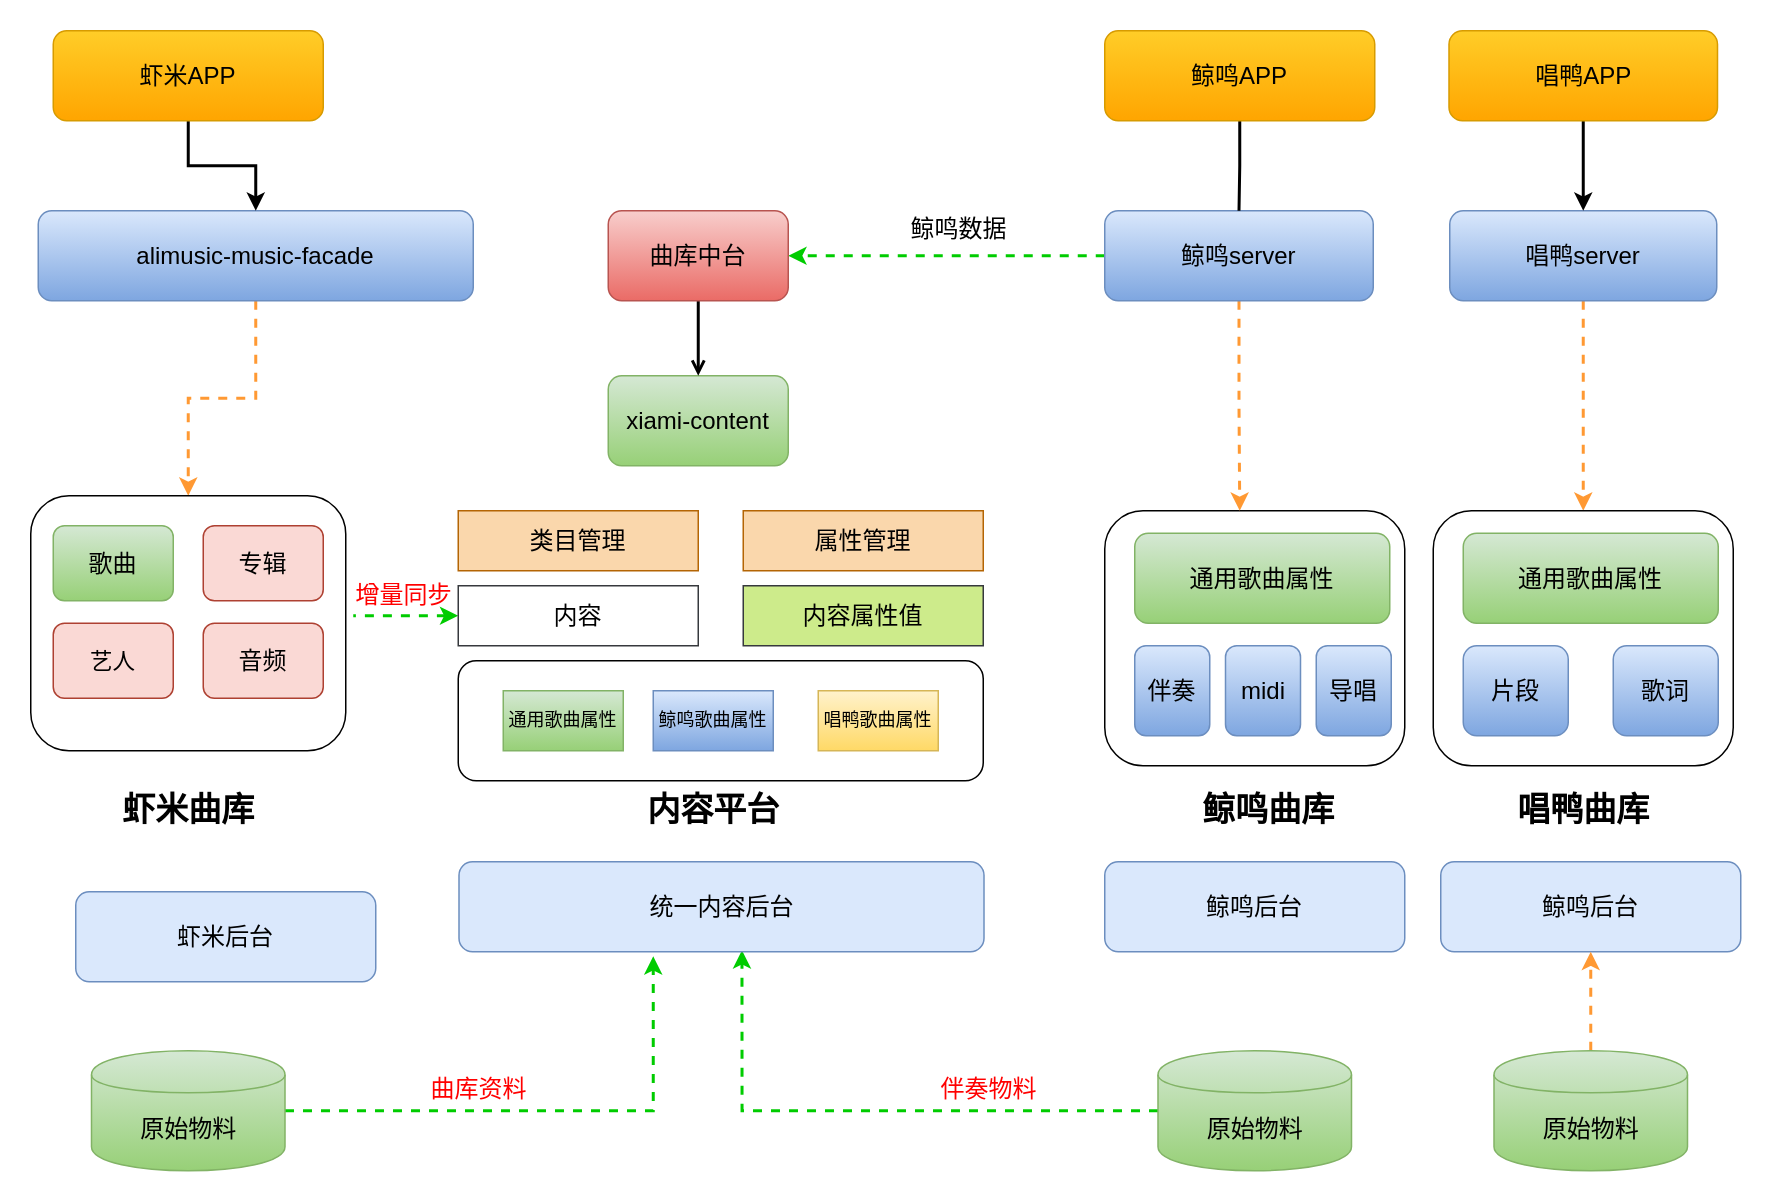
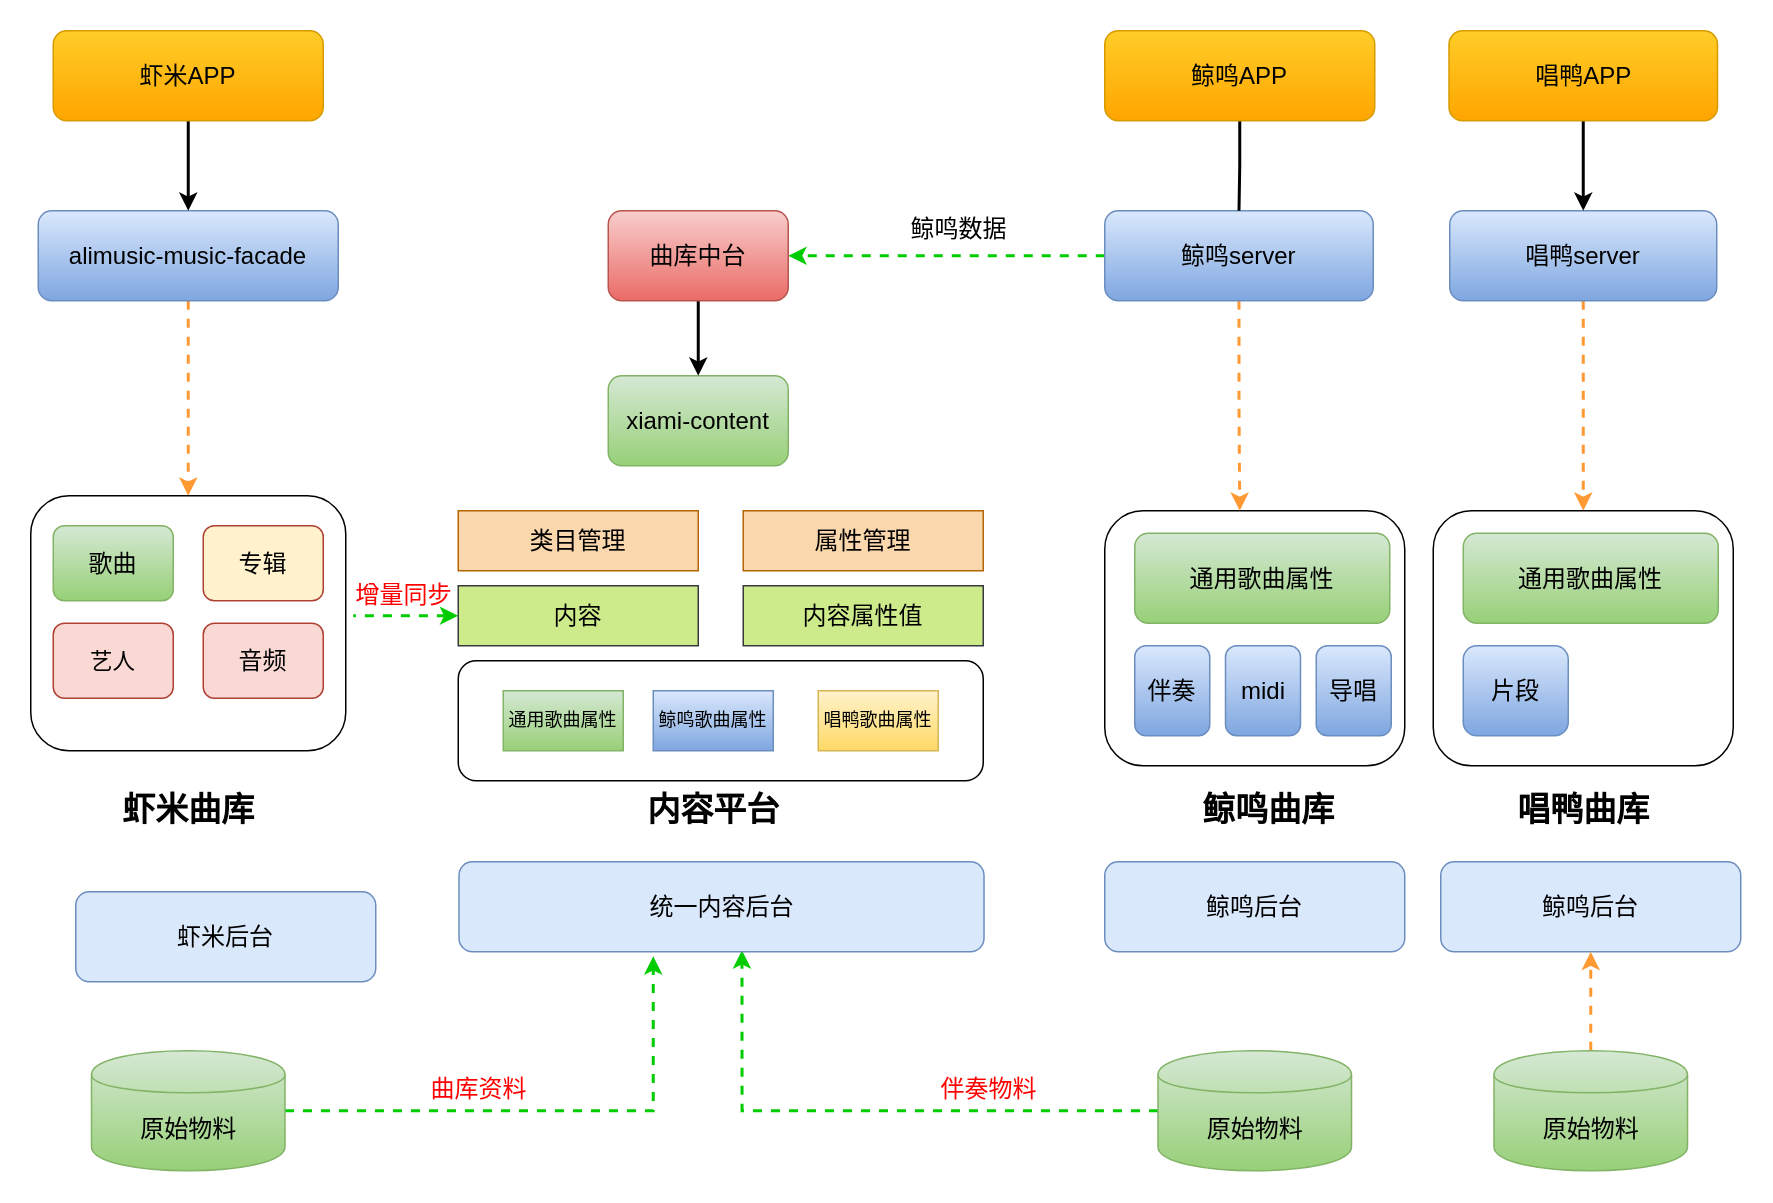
  <mxCell id="0" />
  <mxCell id="1" parent="0" />
  <mxCell id="2" style="edgeStyle=orthogonalEdgeStyle;rounded=0;orthogonalLoop=1;jettySize=auto;html=1;exitX=0.5;exitY=1;exitDx=0;exitDy=0;strokeColor=#FF9933;strokeWidth=2;dashed=1;" parent="1" source="3" target="6" edge="1"><mxGeometry relative="1" as="geometry" /></mxCell>
- <mxCell id="3" value="alimusic-music-facade" style="rounded=1;whiteSpace=wrap;html=1;fillColor=#dae8fc;strokeColor=#6c8ebf;gradientColor=#7ea6e0;fontSize=16;" parent="1" vertex="1"><mxGeometry x="25" y="140" width="290" height="60" as="geometry" /></mxCell>
+ <mxCell id="3" value="alimusic-music-facade" style="rounded=1;whiteSpace=wrap;html=1;fillColor=#dae8fc;strokeColor=#6c8ebf;gradientColor=#7ea6e0;fontSize=16;" parent="1" vertex="1"><mxGeometry x="25" y="140" width="200" height="60" as="geometry" /></mxCell>
  <mxCell id="4" value="xiami-content" style="rounded=1;whiteSpace=wrap;html=1;gradientColor=#97d077;fillColor=#d5e8d4;strokeColor=#82b366;fontSize=16;" parent="1" vertex="1"><mxGeometry x="405" y="250" width="120" height="60" as="geometry" /></mxCell>
  <mxCell id="5" value="" style="group;fontSize=16;" parent="1" vertex="1" connectable="0"><mxGeometry x="20" y="330" width="210" height="170" as="geometry" /></mxCell>
  <mxCell id="6" value="" style="rounded=1;whiteSpace=wrap;html=1;" parent="5" vertex="1"><mxGeometry width="210" height="170" as="geometry" /></mxCell>
  <mxCell id="7" value="歌曲" style="rounded=1;whiteSpace=wrap;html=1;gradientColor=#97d077;fillColor=#d5e8d4;strokeColor=#82b366;fontSize=16;" parent="5" vertex="1"><mxGeometry x="15" y="20" width="80" height="50" as="geometry" /></mxCell>
- <mxCell id="8" value="专辑" style="rounded=1;whiteSpace=wrap;html=1;fillColor=#fad9d5;strokeColor=#ae4132;fontSize=16;" parent="5" vertex="1"><mxGeometry x="115" y="20" width="80" height="50" as="geometry" /></mxCell>
+ <mxCell id="8" value="专辑" style="rounded=1;whiteSpace=wrap;html=1;fillColor=#fff2cc;strokeColor=#ae4132;fontSize=16;" parent="5" vertex="1"><mxGeometry x="115" y="20" width="80" height="50" as="geometry" /></mxCell>
  <mxCell id="9" value="艺人" style="rounded=1;whiteSpace=wrap;html=1;fillColor=#fad9d5;strokeColor=#ae4132;fontSize=15;" parent="5" vertex="1"><mxGeometry x="15" y="85" width="80" height="50" as="geometry" /></mxCell>
  <mxCell id="10" value="音频" style="rounded=1;whiteSpace=wrap;html=1;fillColor=#fad9d5;strokeColor=#ae4132;fontSize=16;" parent="5" vertex="1"><mxGeometry x="115" y="85" width="80" height="50" as="geometry" /></mxCell>
  <mxCell id="11" value="" style="group" parent="1" vertex="1" connectable="0"><mxGeometry x="736" y="340" width="200" height="170" as="geometry" /></mxCell>
  <mxCell id="12" value="" style="rounded=1;whiteSpace=wrap;html=1;" parent="11" vertex="1"><mxGeometry width="200" height="170" as="geometry" /></mxCell>
  <mxCell id="13" value="通用歌曲属性" style="rounded=1;whiteSpace=wrap;html=1;gradientColor=#97d077;fillColor=#d5e8d4;strokeColor=#82b366;fontSize=16;" parent="11" vertex="1"><mxGeometry x="20" y="15" width="170" height="60" as="geometry" /></mxCell>
  <mxCell id="14" value="伴奏" style="rounded=1;whiteSpace=wrap;html=1;gradientColor=#7ea6e0;fillColor=#dae8fc;strokeColor=#6c8ebf;fontSize=16;" parent="11" vertex="1"><mxGeometry x="20" y="90" width="50" height="60" as="geometry" /></mxCell>
  <mxCell id="15" value="midi" style="rounded=1;whiteSpace=wrap;html=1;gradientColor=#7ea6e0;fillColor=#dae8fc;strokeColor=#6c8ebf;fontSize=16;" parent="11" vertex="1"><mxGeometry x="80.5" y="90" width="50" height="60" as="geometry" /></mxCell>
  <mxCell id="16" value="导唱" style="rounded=1;whiteSpace=wrap;html=1;gradientColor=#7ea6e0;fillColor=#dae8fc;strokeColor=#6c8ebf;fontSize=16;" parent="11" vertex="1"><mxGeometry x="141" y="90" width="50" height="60" as="geometry" /></mxCell>
  <mxCell id="17" value="鲸鸣曲库" style="text;html=1;strokeColor=none;fillColor=none;align=center;verticalAlign=middle;whiteSpace=wrap;rounded=0;fontSize=22;fontStyle=1" parent="1" vertex="1"><mxGeometry x="796" y="530" width="99" height="20" as="geometry" /></mxCell>
  <mxCell id="18" style="edgeStyle=orthogonalEdgeStyle;rounded=0;orthogonalLoop=1;jettySize=auto;html=1;exitX=0.5;exitY=1;exitDx=0;exitDy=0;entryX=0.45;entryY=0;entryDx=0;entryDy=0;entryPerimeter=0;fontSize=22;dashed=1;strokeWidth=2;strokeColor=#FF9933;" parent="1" source="20" target="12" edge="1"><mxGeometry relative="1" as="geometry" /></mxCell>
  <mxCell id="19" style="edgeStyle=orthogonalEdgeStyle;rounded=0;orthogonalLoop=1;jettySize=auto;html=1;exitX=0;exitY=0.5;exitDx=0;exitDy=0;dashed=1;strokeColor=#00CC00;strokeWidth=2;fontSize=22;fontColor=#00CC00;" parent="1" source="20" target="22" edge="1"><mxGeometry relative="1" as="geometry" /></mxCell>
  <mxCell id="20" value="鲸鸣server" style="rounded=1;whiteSpace=wrap;html=1;fillColor=#dae8fc;strokeColor=#6c8ebf;gradientColor=#7ea6e0;fontSize=16;" parent="1" vertex="1"><mxGeometry x="736" y="140" width="179" height="60" as="geometry" /></mxCell>
- <mxCell id="21" style="edgeStyle=orthogonalEdgeStyle;rounded=0;orthogonalLoop=1;jettySize=auto;html=1;exitX=0.5;exitY=1;exitDx=0;exitDy=0;strokeWidth=2;endArrow=open;" parent="1" source="22" target="4" edge="1"><mxGeometry relative="1" as="geometry" /></mxCell>
+ <mxCell id="21" style="edgeStyle=orthogonalEdgeStyle;rounded=0;orthogonalLoop=1;jettySize=auto;html=1;exitX=0.5;exitY=1;exitDx=0;exitDy=0;strokeWidth=2;" parent="1" source="22" target="4" edge="1"><mxGeometry relative="1" as="geometry" /></mxCell>
  <mxCell id="22" value="曲库中台" style="rounded=1;whiteSpace=wrap;html=1;fillColor=#f8cecc;strokeColor=#b85450;gradientColor=#ea6b66;fontSize=16;" parent="1" vertex="1"><mxGeometry x="405" y="140" width="120" height="60" as="geometry" /></mxCell>
  <mxCell id="23" style="edgeStyle=orthogonalEdgeStyle;rounded=0;orthogonalLoop=1;jettySize=auto;html=1;exitX=0.5;exitY=1;exitDx=0;exitDy=0;strokeWidth=2;endArrow=none;" parent="1" source="24" target="20" edge="1"><mxGeometry relative="1" as="geometry" /></mxCell>
  <mxCell id="24" value="鲸鸣APP" style="rounded=1;whiteSpace=wrap;html=1;fillColor=#ffcd28;strokeColor=#d79b00;gradientColor=#ffa500;fontSize=16;" parent="1" vertex="1"><mxGeometry x="736" width="180" height="60" as="geometry" y="20" /></mxCell>
  <mxCell id="25" style="edgeStyle=orthogonalEdgeStyle;rounded=0;orthogonalLoop=1;jettySize=auto;html=1;exitX=0.5;exitY=1;exitDx=0;exitDy=0;entryX=0.5;entryY=0;entryDx=0;entryDy=0;fontSize=22;strokeWidth=2;strokeColor=#FF9933;dashed=1;" parent="1" source="26" target="30" edge="1"><mxGeometry relative="1" as="geometry" /></mxCell>
  <mxCell id="26" value="唱鸭server" style="rounded=1;whiteSpace=wrap;html=1;fillColor=#dae8fc;strokeColor=#6c8ebf;gradientColor=#7ea6e0;fontSize=16;" parent="1" vertex="1"><mxGeometry x="966" y="140" width="178" height="60" as="geometry" /></mxCell>
  <mxCell id="27" style="edgeStyle=orthogonalEdgeStyle;rounded=0;orthogonalLoop=1;jettySize=auto;html=1;exitX=0.5;exitY=1;exitDx=0;exitDy=0;strokeWidth=2;" parent="1" source="28" target="26" edge="1"><mxGeometry relative="1" as="geometry" /></mxCell>
  <mxCell id="28" value="唱鸭APP" style="rounded=1;whiteSpace=wrap;html=1;fillColor=#ffcd28;strokeColor=#d79b00;gradientColor=#ffa500;fontSize=16;" parent="1" vertex="1"><mxGeometry x="965.5" width="179" height="60" as="geometry" y="20" /></mxCell>
  <mxCell id="29" value="" style="group" parent="1" vertex="1" connectable="0"><mxGeometry x="955" y="340" width="200" height="170" as="geometry" /></mxCell>
  <mxCell id="30" value="" style="rounded=1;whiteSpace=wrap;html=1;" parent="29" vertex="1"><mxGeometry width="200" height="170" as="geometry" /></mxCell>
  <mxCell id="31" value="通用歌曲属性" style="rounded=1;whiteSpace=wrap;html=1;gradientColor=#97d077;fillColor=#d5e8d4;strokeColor=#82b366;fontSize=16;" parent="29" vertex="1"><mxGeometry x="20" y="15" width="170" height="60" as="geometry" /></mxCell>
  <mxCell id="32" value="片段" style="rounded=1;whiteSpace=wrap;html=1;gradientColor=#7ea6e0;fillColor=#dae8fc;strokeColor=#6c8ebf;fontSize=16;" parent="29" vertex="1"><mxGeometry x="20" y="90" width="70" height="60" as="geometry" /></mxCell>
- <mxCell id="33" value="歌词" style="rounded=1;whiteSpace=wrap;html=1;gradientColor=#7ea6e0;fillColor=#dae8fc;strokeColor=#6c8ebf;fontSize=16;" parent="29" vertex="1"><mxGeometry x="120" y="90" width="70" height="60" as="geometry" /></mxCell>
  <mxCell id="34" style="edgeStyle=orthogonalEdgeStyle;rounded=0;orthogonalLoop=1;jettySize=auto;html=1;exitX=0.5;exitY=1;exitDx=0;exitDy=0;entryX=0.5;entryY=0;entryDx=0;entryDy=0;strokeWidth=2;" parent="1" source="35" target="3" edge="1"><mxGeometry relative="1" as="geometry" /></mxCell>
  <mxCell id="35" value="虾米APP" style="rounded=1;whiteSpace=wrap;html=1;gradientColor=#ffa500;fillColor=#ffcd28;strokeColor=#d79b00;fontSize=16;" parent="1" vertex="1"><mxGeometry x="35" width="180" height="60" as="geometry" y="20" /></mxCell>
  <mxCell id="36" value="唱鸭曲库" style="text;html=1;strokeColor=none;fillColor=none;align=center;verticalAlign=middle;whiteSpace=wrap;rounded=0;fontSize=22;fontStyle=1" parent="1" vertex="1"><mxGeometry x="1005.5" y="530" width="99" height="20" as="geometry" /></mxCell>
  <mxCell id="37" value="内容平台" style="text;html=1;strokeColor=none;fillColor=none;align=center;verticalAlign=middle;whiteSpace=wrap;rounded=0;fontSize=22;fontStyle=1" parent="1" vertex="1"><mxGeometry x="426" y="530" width="99" height="20" as="geometry" /></mxCell>
  <mxCell id="38" value="虾米曲库" style="text;html=1;strokeColor=none;fillColor=none;align=center;verticalAlign=middle;whiteSpace=wrap;rounded=0;fontSize=22;fontStyle=1" parent="1" vertex="1"><mxGeometry x="76" y="530" width="99" height="20" as="geometry" /></mxCell>
  <mxCell id="39" style="edgeStyle=orthogonalEdgeStyle;rounded=0;orthogonalLoop=1;jettySize=auto;html=1;dashed=1;startArrow=classic;startFill=1;strokeColor=#00CC00;strokeWidth=2;fontSize=16;fontColor=#FF0000;endArrow=none;endFill=0;" parent="1" source="57" edge="1"><mxGeometry relative="1" as="geometry"><mxPoint x="235" y="410" as="targetPoint" /></mxGeometry></mxCell>
  <mxCell id="40" value="增量同步" style="text;html=1;resizable=0;points=[];autosize=1;align=left;verticalAlign=top;spacingTop=-4;fontSize=16;fontColor=#FF0000;" parent="1" vertex="1"><mxGeometry x="235" y="384" width="80" height="20" as="geometry" /></mxCell>
  <mxCell id="41" value="" style="edgeStyle=orthogonalEdgeStyle;rounded=0;orthogonalLoop=1;jettySize=auto;html=1;dashed=1;startArrow=none;startFill=0;endArrow=classic;endFill=1;strokeColor=#00CC00;strokeWidth=2;fontSize=16;fontColor=#FF0000;entryX=0.37;entryY=1.05;entryDx=0;entryDy=0;entryPerimeter=0;" parent="1" source="42" target="47" edge="1"><mxGeometry relative="1" as="geometry" /></mxCell>
  <mxCell id="42" value="原始物料" style="shape=cylinder;whiteSpace=wrap;html=1;boundedLbl=1;backgroundOutline=1;fontSize=16;gradientColor=#97d077;fillColor=#d5e8d4;strokeColor=#82b366;" parent="1" vertex="1"><mxGeometry x="60.5" y="700" width="129" height="80" as="geometry" /></mxCell>
  <mxCell id="43" style="edgeStyle=orthogonalEdgeStyle;rounded=0;orthogonalLoop=1;jettySize=auto;html=1;exitX=0;exitY=0.5;exitDx=0;exitDy=0;dashed=1;startArrow=none;startFill=0;endArrow=classic;endFill=1;strokeColor=#00CC00;strokeWidth=2;fontSize=16;fontColor=#FF0000;entryX=0.539;entryY=0.983;entryDx=0;entryDy=0;entryPerimeter=0;" parent="1" source="44" target="47" edge="1"><mxGeometry relative="1" as="geometry"><mxPoint x="505" y="710" as="targetPoint" /></mxGeometry></mxCell>
  <mxCell id="44" value="原始物料" style="shape=cylinder;whiteSpace=wrap;html=1;boundedLbl=1;backgroundOutline=1;fontSize=16;gradientColor=#97d077;fillColor=#d5e8d4;strokeColor=#82b366;" parent="1" vertex="1"><mxGeometry x="771.5" y="700" width="129" height="80" as="geometry" /></mxCell>
  <mxCell id="45" value="虾米后台" style="rounded=1;whiteSpace=wrap;html=1;fontSize=16;fillColor=#dae8fc;strokeColor=#6c8ebf;" parent="1" vertex="1"><mxGeometry x="50" y="594" width="200" height="60" as="geometry" /></mxCell>
  <mxCell id="46" value="鲸鸣后台" style="rounded=1;whiteSpace=wrap;html=1;fontSize=16;fillColor=#dae8fc;strokeColor=#6c8ebf;" parent="1" vertex="1"><mxGeometry x="736" y="574" width="200" height="60" as="geometry" /></mxCell>
  <mxCell id="47" value="统一内容后台" style="rounded=1;whiteSpace=wrap;html=1;fontSize=16;fillColor=#dae8fc;strokeColor=#6c8ebf;" parent="1" vertex="1"><mxGeometry x="305.5" y="574" width="350" height="60" as="geometry" /></mxCell>
  <mxCell id="48" value="伴奏物料" style="text;html=1;resizable=0;points=[];autosize=1;align=left;verticalAlign=top;spacingTop=-4;fontSize=16;fontColor=#FF0000;" parent="1" vertex="1"><mxGeometry x="625" y="713" width="80" height="20" as="geometry" /></mxCell>
  <mxCell id="49" value="鲸鸣后台" style="rounded=1;whiteSpace=wrap;html=1;fontSize=16;fillColor=#dae8fc;strokeColor=#6c8ebf;" parent="1" vertex="1"><mxGeometry x="960" y="574" width="200" height="60" as="geometry" /></mxCell>
  <mxCell id="50" value="" style="edgeStyle=orthogonalEdgeStyle;rounded=0;orthogonalLoop=1;jettySize=auto;html=1;dashed=1;startArrow=none;startFill=0;endArrow=classic;endFill=1;strokeColor=#FF9933;strokeWidth=2;fontSize=16;fontColor=#FF9933;" parent="1" source="51" target="49" edge="1"><mxGeometry relative="1" as="geometry" /></mxCell>
  <mxCell id="51" value="原始物料" style="shape=cylinder;whiteSpace=wrap;html=1;boundedLbl=1;backgroundOutline=1;fontSize=16;gradientColor=#97d077;fillColor=#d5e8d4;strokeColor=#82b366;" parent="1" vertex="1"><mxGeometry x="995.5" y="700" width="129" height="80" as="geometry" /></mxCell>
  <mxCell id="52" value="鲸鸣数据" style="text;html=1;resizable=0;points=[];autosize=1;align=left;verticalAlign=top;spacingTop=-4;fontSize=16;fontColor=#000000;" parent="1" vertex="1"><mxGeometry x="605" y="140" width="80" height="20" as="geometry" /></mxCell>
  <mxCell id="53" value="" style="group" parent="1" vertex="1" connectable="0"><mxGeometry x="305" y="340" width="350" height="180" as="geometry" /></mxCell>
  <mxCell id="54" value="" style="group;fontSize=16;" parent="53" vertex="1" connectable="0"><mxGeometry width="350" height="180" as="geometry" /></mxCell>
  <mxCell id="55" value="类目管理" style="rounded=0;whiteSpace=wrap;html=1;fillColor=#fad7ac;strokeColor=#b46504;fontSize=16;" parent="54" vertex="1"><mxGeometry width="160" height="40" as="geometry" /></mxCell>
  <mxCell id="56" value="内容属性值" style="rounded=0;whiteSpace=wrap;html=1;fillColor=#cdeb8b;strokeColor=#36393d;fontSize=16;" parent="54" vertex="1"><mxGeometry x="190" y="50" width="160" height="40" as="geometry" /></mxCell>
- <mxCell id="57" value="内容" style="rounded=0;whiteSpace=wrap;html=1;fillColor=#ffffff;strokeColor=#36393d;fontSize=16;" parent="54" vertex="1"><mxGeometry y="50" width="160" height="40" as="geometry" /></mxCell>
+ <mxCell id="57" value="内容" style="rounded=0;whiteSpace=wrap;html=1;fillColor=#cdeb8b;strokeColor=#36393d;fontSize=16;" parent="54" vertex="1"><mxGeometry y="50" width="160" height="40" as="geometry" /></mxCell>
  <mxCell id="58" value="" style="group;fillColor=none;" parent="54" vertex="1" connectable="0"><mxGeometry y="100" width="350" height="80" as="geometry" /></mxCell>
  <mxCell id="59" value="" style="rounded=1;whiteSpace=wrap;html=1;" parent="58" vertex="1"><mxGeometry width="350" height="80" as="geometry" /></mxCell>
  <mxCell id="60" value="通用歌曲属性" style="rounded=0;whiteSpace=wrap;html=1;fillColor=#d5e8d4;strokeColor=#82b366;gradientColor=#97d077;" parent="58" vertex="1"><mxGeometry x="30" y="20" width="80" height="40" as="geometry" /></mxCell>
  <mxCell id="61" value="鲸鸣歌曲属性" style="rounded=0;whiteSpace=wrap;html=1;gradientColor=#7ea6e0;fillColor=#dae8fc;strokeColor=#6c8ebf;" parent="58" vertex="1"><mxGeometry x="130" y="20" width="80" height="40" as="geometry" /></mxCell>
  <mxCell id="62" value="唱鸭歌曲属性" style="rounded=0;whiteSpace=wrap;html=1;gradientColor=#ffd966;fillColor=#fff2cc;strokeColor=#d6b656;" parent="58" vertex="1"><mxGeometry x="240" y="20" width="80" height="40" as="geometry" /></mxCell>
  <mxCell id="63" value="属性管理" style="rounded=0;whiteSpace=wrap;html=1;fillColor=#fad7ac;strokeColor=#b46504;fontSize=16;" parent="54" vertex="1"><mxGeometry x="190" width="160" height="40" as="geometry" /></mxCell>
  <mxCell id="64" value="曲库资料" style="text;html=1;resizable=0;points=[];autosize=1;align=left;verticalAlign=top;spacingTop=-4;fontSize=16;fontColor=#FF0000;" vertex="1" parent="1"><mxGeometry x="285" y="713" width="80" height="20" as="geometry" /></mxCell>
